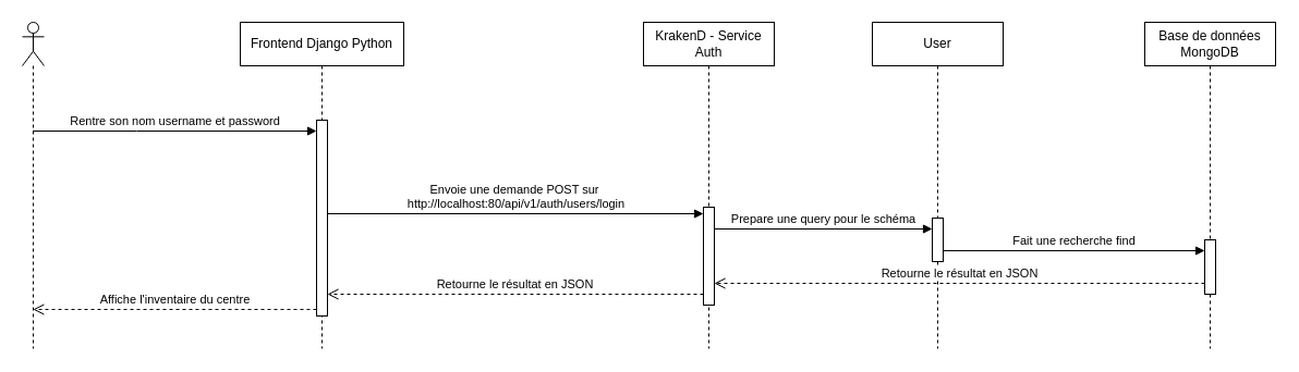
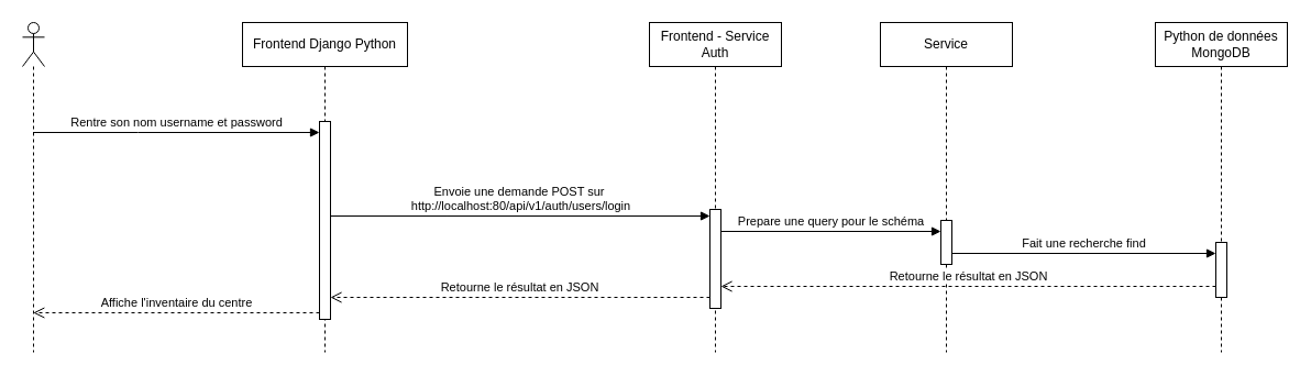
  <mxCell id="0" />
  <mxCell id="1" parent="0" />
  <mxCell id="2" value="Frontend Django Python" style="shape=umlLifeline;perimeter=lifelinePerimeter;whiteSpace=wrap;html=1;container=0;dropTarget=0;collapsible=0;recursiveResize=0;outlineConnect=0;portConstraint=eastwest;newEdgeStyle={&quot;edgeStyle&quot;:&quot;elbowEdgeStyle&quot;,&quot;elbow&quot;:&quot;vertical&quot;,&quot;curved&quot;:0,&quot;rounded&quot;:0};" parent="1" vertex="1"><mxGeometry x="220" y="20" width="150" height="300" as="geometry" /></mxCell>
  <mxCell id="3" value="" style="html=1;points=[];perimeter=orthogonalPerimeter;outlineConnect=0;targetShapes=umlLifeline;portConstraint=eastwest;newEdgeStyle={&quot;edgeStyle&quot;:&quot;elbowEdgeStyle&quot;,&quot;elbow&quot;:&quot;vertical&quot;,&quot;curved&quot;:0,&quot;rounded&quot;:0};" parent="2" vertex="1"><mxGeometry x="70" y="90" width="10" height="180" as="geometry" /></mxCell>
  <mxCell id="4" value="Rentre son nom username et password" style="html=1;verticalAlign=bottom;endArrow=block;edgeStyle=elbowEdgeStyle;elbow=vertical;curved=0;rounded=0;" parent="1" source="5" target="3" edge="1"><mxGeometry x="-0.002" relative="1" as="geometry"><mxPoint x="40" y="120" as="sourcePoint" /><Array as="points"><mxPoint x="125" y="120" /></Array><mxPoint x="260" y="120" as="targetPoint" /><mxPoint as="offset" /></mxGeometry></mxCell>
  <mxCell id="5" value="" style="shape=umlLifeline;perimeter=lifelinePerimeter;whiteSpace=wrap;html=1;container=1;dropTarget=0;collapsible=0;recursiveResize=0;outlineConnect=0;portConstraint=eastwest;newEdgeStyle={&quot;curved&quot;:0,&quot;rounded&quot;:0};participant=umlActor;" parent="1" vertex="1"><mxGeometry x="20" y="20" width="20" height="300" as="geometry" /></mxCell>
- <mxCell id="6" value="KrakenD - Service Auth" style="shape=umlLifeline;perimeter=lifelinePerimeter;whiteSpace=wrap;html=1;container=0;dropTarget=0;collapsible=0;recursiveResize=0;outlineConnect=0;portConstraint=eastwest;newEdgeStyle={&quot;edgeStyle&quot;:&quot;elbowEdgeStyle&quot;,&quot;elbow&quot;:&quot;vertical&quot;,&quot;curved&quot;:0,&quot;rounded&quot;:0};" parent="1" vertex="1"><mxGeometry x="590" y="20" width="120" height="300" as="geometry" /></mxCell>
+ <mxCell id="6" value="Frontend - Service Auth" style="shape=umlLifeline;perimeter=lifelinePerimeter;whiteSpace=wrap;html=1;container=0;dropTarget=0;collapsible=0;recursiveResize=0;outlineConnect=0;portConstraint=eastwest;newEdgeStyle={&quot;edgeStyle&quot;:&quot;elbowEdgeStyle&quot;,&quot;elbow&quot;:&quot;vertical&quot;,&quot;curved&quot;:0,&quot;rounded&quot;:0};" parent="1" vertex="1"><mxGeometry x="590" y="20" width="120" height="300" as="geometry" /></mxCell>
  <mxCell id="7" value="" style="html=1;points=[];perimeter=orthogonalPerimeter;outlineConnect=0;targetShapes=umlLifeline;portConstraint=eastwest;newEdgeStyle={&quot;edgeStyle&quot;:&quot;elbowEdgeStyle&quot;,&quot;elbow&quot;:&quot;vertical&quot;,&quot;curved&quot;:0,&quot;rounded&quot;:0};" parent="6" vertex="1"><mxGeometry x="55" y="170" width="10" height="90" as="geometry" /></mxCell>
- <mxCell id="8" value="User" style="shape=umlLifeline;perimeter=lifelinePerimeter;whiteSpace=wrap;html=1;container=0;dropTarget=0;collapsible=0;recursiveResize=0;outlineConnect=0;portConstraint=eastwest;newEdgeStyle={&quot;edgeStyle&quot;:&quot;elbowEdgeStyle&quot;,&quot;elbow&quot;:&quot;vertical&quot;,&quot;curved&quot;:0,&quot;rounded&quot;:0};" parent="1" vertex="1"><mxGeometry x="800" y="20" width="120" height="300" as="geometry" /></mxCell>
+ <mxCell id="8" value="Service" style="shape=umlLifeline;perimeter=lifelinePerimeter;whiteSpace=wrap;html=1;container=0;dropTarget=0;collapsible=0;recursiveResize=0;outlineConnect=0;portConstraint=eastwest;newEdgeStyle={&quot;edgeStyle&quot;:&quot;elbowEdgeStyle&quot;,&quot;elbow&quot;:&quot;vertical&quot;,&quot;curved&quot;:0,&quot;rounded&quot;:0};" parent="1" vertex="1"><mxGeometry x="800" y="20" width="120" height="300" as="geometry" /></mxCell>
  <mxCell id="9" value="" style="html=1;points=[];perimeter=orthogonalPerimeter;outlineConnect=0;targetShapes=umlLifeline;portConstraint=eastwest;newEdgeStyle={&quot;edgeStyle&quot;:&quot;elbowEdgeStyle&quot;,&quot;elbow&quot;:&quot;vertical&quot;,&quot;curved&quot;:0,&quot;rounded&quot;:0};" parent="8" vertex="1"><mxGeometry x="55" y="180" width="10" height="40" as="geometry" /></mxCell>
- <mxCell id="10" value="Base de données MongoDB" style="shape=umlLifeline;perimeter=lifelinePerimeter;whiteSpace=wrap;html=1;container=0;dropTarget=0;collapsible=0;recursiveResize=0;outlineConnect=0;portConstraint=eastwest;newEdgeStyle={&quot;edgeStyle&quot;:&quot;elbowEdgeStyle&quot;,&quot;elbow&quot;:&quot;vertical&quot;,&quot;curved&quot;:0,&quot;rounded&quot;:0};" parent="1" vertex="1"><mxGeometry x="1050" y="20" width="120" height="300" as="geometry" /></mxCell>
+ <mxCell id="10" value="Python de données MongoDB" style="shape=umlLifeline;perimeter=lifelinePerimeter;whiteSpace=wrap;html=1;container=0;dropTarget=0;collapsible=0;recursiveResize=0;outlineConnect=0;portConstraint=eastwest;newEdgeStyle={&quot;edgeStyle&quot;:&quot;elbowEdgeStyle&quot;,&quot;elbow&quot;:&quot;vertical&quot;,&quot;curved&quot;:0,&quot;rounded&quot;:0};" parent="1" vertex="1"><mxGeometry x="1050" y="20" width="120" height="300" as="geometry" /></mxCell>
  <mxCell id="11" value="" style="html=1;points=[];perimeter=orthogonalPerimeter;outlineConnect=0;targetShapes=umlLifeline;portConstraint=eastwest;newEdgeStyle={&quot;edgeStyle&quot;:&quot;elbowEdgeStyle&quot;,&quot;elbow&quot;:&quot;vertical&quot;,&quot;curved&quot;:0,&quot;rounded&quot;:0};" parent="10" vertex="1"><mxGeometry x="55" y="200" width="10" height="50" as="geometry" /></mxCell>
  <mxCell id="12" value="Envoie une demande POST sur&amp;nbsp;&lt;div&gt;http://localhost:80/api/v1/auth/users/login&lt;/div&gt;" style="html=1;verticalAlign=bottom;endArrow=block;edgeStyle=elbowEdgeStyle;elbow=vertical;curved=0;rounded=0;" parent="1" source="3" edge="1"><mxGeometry x="0.003" relative="1" as="geometry"><mxPoint x="285" y="196" as="sourcePoint" /><Array as="points"><mxPoint x="405.52" y="196" /></Array><mxPoint x="645" y="196" as="targetPoint" /><mxPoint as="offset" /></mxGeometry></mxCell>
  <mxCell id="13" value="Prepare une query pour le schéma" style="html=1;verticalAlign=bottom;endArrow=block;edgeStyle=elbowEdgeStyle;elbow=vertical;curved=0;rounded=0;" parent="1" source="7" target="9" edge="1"><mxGeometry relative="1" as="geometry"><mxPoint x="670" y="210" as="sourcePoint" /><Array as="points"><mxPoint x="755.52" y="210" /></Array><mxPoint x="915.19" y="210" as="targetPoint" /></mxGeometry></mxCell>
  <mxCell id="14" value="Fait une recherche find" style="html=1;verticalAlign=bottom;endArrow=block;edgeStyle=elbowEdgeStyle;elbow=vertical;curved=0;rounded=0;" parent="1" source="9" target="11" edge="1"><mxGeometry relative="1" as="geometry"><mxPoint x="880" y="230" as="sourcePoint" /><Array as="points"><mxPoint x="980.52" y="230" /></Array><mxPoint x="1150" y="230" as="targetPoint" /></mxGeometry></mxCell>
  <mxCell id="15" value="Retourne le résultat en JSON" style="html=1;verticalAlign=bottom;endArrow=open;dashed=1;endSize=8;edgeStyle=elbowEdgeStyle;elbow=vertical;curved=0;rounded=0;" parent="1" source="11" target="7" edge="1"><mxGeometry relative="1" as="geometry"><mxPoint x="890" y="260" as="targetPoint" /><Array as="points"><mxPoint x="955.333" y="260" /></Array><mxPoint x="1085.333" y="260" as="sourcePoint" /></mxGeometry></mxCell>
  <mxCell id="16" value="Retourne le résultat en JSON" style="html=1;verticalAlign=bottom;endArrow=open;dashed=1;endSize=8;edgeStyle=elbowEdgeStyle;elbow=vertical;curved=0;rounded=0;" parent="1" source="7" target="3" edge="1"><mxGeometry relative="1" as="geometry"><mxPoint x="310" y="270" as="targetPoint" /><Array as="points"><mxPoint x="490.333" y="270" /></Array><mxPoint x="640" y="270" as="sourcePoint" /></mxGeometry></mxCell>
  <mxCell id="17" value="Affiche l'inventaire du centre" style="html=1;verticalAlign=bottom;endArrow=open;dashed=1;endSize=8;edgeStyle=elbowEdgeStyle;elbow=vertical;curved=0;rounded=0;" parent="1" source="3" edge="1"><mxGeometry relative="1" as="geometry"><mxPoint x="29.81" y="284" as="targetPoint" /><Array as="points"><mxPoint x="105.333" y="284" /></Array><mxPoint x="275" y="284" as="sourcePoint" /></mxGeometry></mxCell>
